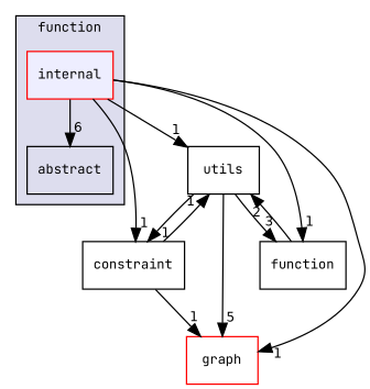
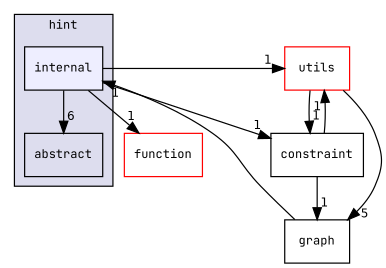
  digraph {
    compound=true
    fontname="JetBrains Mono"
    node [fontname="JetBrains Mono" fontsize=10 shape=box fillcolor=white style=filled color=red]
    edge [fontname="JetBrains Mono" headlabel=1 labeldistance=1.5 labelfontname=Helvetica labelfontsize=10]
    n1 [label=abstract fillcolor="" style="" color=""]
-   n2 [fillcolor="#eeeeff" label=internal pencolor=black]
-   n3 [color=black label=utils]
+   n2 [fillcolor="#eeeeff" label=internal pencolor=black color=""]
+   n3 [label=utils]
    n4 [color=black label=constraint]
-   n5 [color=black label=function]
-   n6 [label="graph"]
+   n5 [label=function]
+   n6 [color=black label="graph"]
    subgraph cluster_1 {
      bgcolor="#ddddee"
      fontsize=10
-     label=function
+     label=hint
      pencolor=black
      n1
      n2
    }
    n2 -> n1 [headlabel=6]
    n2 -> n3
    n2 -> n4
    n2 -> n5
-   n2 -> n6
+   n6 -> n2
    n3 -> n4
-   n3 -> n5 [headlabel=3]
    n3 -> n6 [headlabel=5]
    n4 -> n3
    n4 -> n6
-   n5 -> n3 [headlabel=2]
  }
